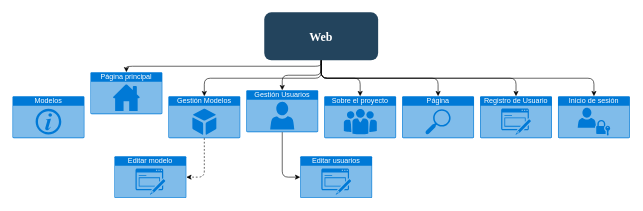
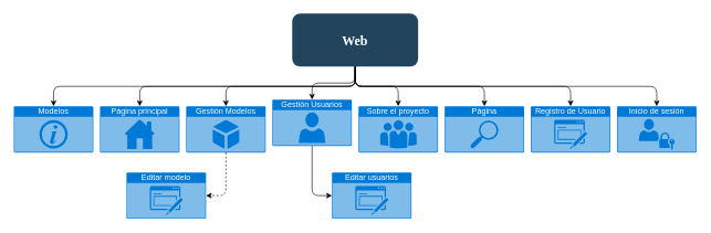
  <mxCell id="0" />
  <mxCell id="1" parent="0" />
  <mxCell id="2" value="Sobre el proyecto" style="html=1;whiteSpace=wrap;strokeColor=none;fillColor=#0079D6;labelPosition=center;verticalLabelPosition=middle;verticalAlign=top;align=center;fontSize=12;outlineConnect=0;spacingTop=-6;fontColor=#FFFFFF;sketch=0;shape=mxgraph.sitemap.about_us;" vertex="1" parent="1"><mxGeometry x="540" y="160" width="120" height="70" as="geometry" /></mxCell>
  <mxCell id="3" value="Registro de Usuario" style="html=1;whiteSpace=wrap;strokeColor=none;fillColor=#0079D6;labelPosition=center;verticalLabelPosition=middle;verticalAlign=top;align=center;fontSize=12;outlineConnect=0;spacingTop=-6;fontColor=#FFFFFF;sketch=0;shape=mxgraph.sitemap.form;" vertex="1" parent="1"><mxGeometry x="800" y="160" width="120" height="70" as="geometry" /></mxCell>
- <mxCell id="4" value="Página principal" style="html=1;whiteSpace=wrap;strokeColor=none;fillColor=#0079D6;labelPosition=center;verticalLabelPosition=middle;verticalAlign=top;align=center;fontSize=12;outlineConnect=0;spacingTop=-6;fontColor=#FFFFFF;sketch=0;shape=mxgraph.sitemap.home;" vertex="1" parent="1"><mxGeometry x="150" y="120" width="120" height="70" as="geometry" /></mxCell>
+ <mxCell id="4" value="Página principal" style="html=1;whiteSpace=wrap;strokeColor=none;fillColor=#0079D6;labelPosition=center;verticalLabelPosition=middle;verticalAlign=top;align=center;fontSize=12;outlineConnect=0;spacingTop=-6;fontColor=#FFFFFF;sketch=0;shape=mxgraph.sitemap.home;" vertex="1" parent="1"><mxGeometry x="150" y="160" width="120" height="70" as="geometry" /></mxCell>
  <mxCell id="5" value="Modelos" style="html=1;whiteSpace=wrap;strokeColor=none;fillColor=#0079D6;labelPosition=center;verticalLabelPosition=middle;verticalAlign=top;align=center;fontSize=12;outlineConnect=0;spacingTop=-6;fontColor=#FFFFFF;sketch=0;shape=mxgraph.sitemap.info;" vertex="1" parent="1"><mxGeometry x="20" y="160" width="120" height="70" as="geometry" /></mxCell>
  <mxCell id="6" value="Inicio de sesión" style="html=1;whiteSpace=wrap;strokeColor=none;fillColor=#0079D6;labelPosition=center;verticalLabelPosition=middle;verticalAlign=top;align=center;fontSize=12;outlineConnect=0;spacingTop=-6;fontColor=#FFFFFF;sketch=0;shape=mxgraph.sitemap.login;" vertex="1" parent="1"><mxGeometry x="930" y="160" width="120" height="70" as="geometry" /></mxCell>
  <mxCell id="7" value="Gestión Usuarios" style="html=1;whiteSpace=wrap;strokeColor=none;fillColor=#0079D6;labelPosition=center;verticalLabelPosition=middle;verticalAlign=top;align=center;fontSize=12;outlineConnect=0;spacingTop=-6;fontColor=#FFFFFF;sketch=0;shape=mxgraph.sitemap.user;" vertex="1" parent="1"><mxGeometry x="410" y="150" width="120" height="70" as="geometry" /></mxCell>
  <mxCell id="8" value="Gestión Modelos" style="html=1;whiteSpace=wrap;strokeColor=none;fillColor=#0079D6;labelPosition=center;verticalLabelPosition=middle;verticalAlign=top;align=center;fontSize=12;outlineConnect=0;spacingTop=-6;fontColor=#FFFFFF;sketch=0;shape=mxgraph.sitemap.products;" vertex="1" parent="1"><mxGeometry x="280" y="160" width="120" height="70" as="geometry" /></mxCell>
  <mxCell id="9" value="" style="edgeStyle=elbowEdgeStyle;html=1;endArrow=classic;endFill=1;startArrow=none;startFill=0;exitX=0.5;exitY=1;exitDx=0;exitDy=0;elbow=vertical;" edge="1" parent="1" source="10" target="4"><mxGeometry relative="1" as="geometry" /></mxCell>
  <mxCell id="10" value="Web" style="rounded=1;fillColor=#23445D;gradientColor=none;strokeColor=none;fontColor=#FFFFFF;fontStyle=1;fontFamily=Tahoma;fontSize=20;" vertex="1" parent="1"><mxGeometry x="440" y="20" width="190" height="80" as="geometry" /></mxCell>
+ <mxCell id="11" style="edgeStyle=elbowEdgeStyle;html=1;entryX=0.5;entryY=0;entryDx=0;entryDy=0;entryPerimeter=0;exitX=0.5;exitY=1;exitDx=0;exitDy=0;elbow=vertical;" edge="1" parent="1" source="10" target="5"><mxGeometry relative="1" as="geometry" /></mxCell>
  <mxCell id="12" value="" style="edgeStyle=elbowEdgeStyle;html=1;endArrow=classic;endFill=1;startArrow=none;startFill=0;exitX=0.5;exitY=1;exitDx=0;exitDy=0;elbow=vertical;" edge="1" parent="1" source="10" target="8"><mxGeometry relative="1" as="geometry"><mxPoint x="705" y="-30" as="sourcePoint" /><mxPoint x="600" y="70" as="targetPoint" /></mxGeometry></mxCell>
  <mxCell id="13" value="" style="edgeStyle=elbowEdgeStyle;html=1;endArrow=classic;endFill=1;startArrow=none;startFill=0;exitX=0.5;exitY=1;exitDx=0;exitDy=0;elbow=vertical;entryX=0.5;entryY=0;entryDx=0;entryDy=0;entryPerimeter=0;" edge="1" parent="1" source="10" target="18"><mxGeometry relative="1" as="geometry"><mxPoint x="735" y="0" as="sourcePoint" /><mxPoint x="630" y="100" as="targetPoint" /></mxGeometry></mxCell>
  <mxCell id="14" value="" style="edgeStyle=elbowEdgeStyle;html=1;endArrow=classic;endFill=1;startArrow=none;startFill=0;exitX=0.5;exitY=1;exitDx=0;exitDy=0;elbow=vertical;" edge="1" parent="1" source="10" target="3"><mxGeometry relative="1" as="geometry"><mxPoint x="745" y="10" as="sourcePoint" /><mxPoint x="640" y="110" as="targetPoint" /></mxGeometry></mxCell>
  <mxCell id="15" value="" style="edgeStyle=elbowEdgeStyle;html=1;endArrow=classic;endFill=1;startArrow=none;startFill=0;exitX=0.5;exitY=1;exitDx=0;exitDy=0;elbow=vertical;" edge="1" parent="1" source="10" target="6"><mxGeometry relative="1" as="geometry"><mxPoint x="755" y="20" as="sourcePoint" /><mxPoint x="650" y="120" as="targetPoint" /></mxGeometry></mxCell>
  <mxCell id="16" value="" style="edgeStyle=elbowEdgeStyle;html=1;endArrow=classic;endFill=1;startArrow=none;startFill=0;exitX=0.5;exitY=1;exitDx=0;exitDy=0;elbow=vertical;" edge="1" parent="1" source="10" target="7"><mxGeometry relative="1" as="geometry"><mxPoint x="765" y="30" as="sourcePoint" /><mxPoint x="660" y="130" as="targetPoint" /></mxGeometry></mxCell>
  <mxCell id="17" value="" style="edgeStyle=elbowEdgeStyle;html=1;endArrow=classic;endFill=1;startArrow=none;startFill=0;exitX=0.5;exitY=1;exitDx=0;exitDy=0;elbow=vertical;entryX=0.5;entryY=0;entryDx=0;entryDy=0;entryPerimeter=0;" edge="1" parent="1" source="10" target="2"><mxGeometry relative="1" as="geometry"><mxPoint x="765" y="30" as="sourcePoint" /><mxPoint x="660" y="130" as="targetPoint" /></mxGeometry></mxCell>
  <mxCell id="18" value="Página" style="html=1;whiteSpace=wrap;strokeColor=none;fillColor=#0079D6;labelPosition=center;verticalLabelPosition=middle;verticalAlign=top;align=center;fontSize=12;outlineConnect=0;spacingTop=-6;fontColor=#FFFFFF;sketch=0;shape=mxgraph.sitemap.search;" vertex="1" parent="1"><mxGeometry x="670" y="160" width="120" height="70" as="geometry" /></mxCell>
  <mxCell id="19" value="Editar modelo" style="html=1;whiteSpace=wrap;strokeColor=none;fillColor=#0079D6;labelPosition=center;verticalLabelPosition=middle;verticalAlign=top;align=center;fontSize=12;outlineConnect=0;spacingTop=-6;fontColor=#FFFFFF;sketch=0;shape=mxgraph.sitemap.form;" vertex="1" parent="1"><mxGeometry x="190" y="260" width="120" height="70" as="geometry" /></mxCell>
  <mxCell id="20" value="Editar usuarios" style="html=1;whiteSpace=wrap;strokeColor=none;fillColor=#0079D6;labelPosition=center;verticalLabelPosition=middle;verticalAlign=top;align=center;fontSize=12;outlineConnect=0;spacingTop=-6;fontColor=#FFFFFF;sketch=0;shape=mxgraph.sitemap.form;" vertex="1" parent="1"><mxGeometry x="500" y="260" width="120" height="70" as="geometry" /></mxCell>
  <mxCell id="21" style="edgeStyle=orthogonalEdgeStyle;html=1;entryX=1;entryY=0.5;entryDx=0;entryDy=0;entryPerimeter=0;exitX=0.5;exitY=1;exitDx=0;exitDy=0;exitPerimeter=0;elbow=vertical;dashed=1;" edge="1" parent="1" source="8" target="19"><mxGeometry relative="1" as="geometry"><mxPoint x="355" y="265" as="sourcePoint" /><mxPoint x="325" y="410" as="targetPoint" /></mxGeometry></mxCell>
  <mxCell id="22" style="edgeStyle=orthogonalEdgeStyle;html=1;entryX=0;entryY=0.5;entryDx=0;entryDy=0;entryPerimeter=0;exitX=0.5;exitY=1;exitDx=0;exitDy=0;exitPerimeter=0;elbow=vertical;" edge="1" parent="1" source="7" target="20"><mxGeometry relative="1" as="geometry"><mxPoint x="350" y="240" as="sourcePoint" /><mxPoint x="330" y="295" as="targetPoint" /></mxGeometry></mxCell>
